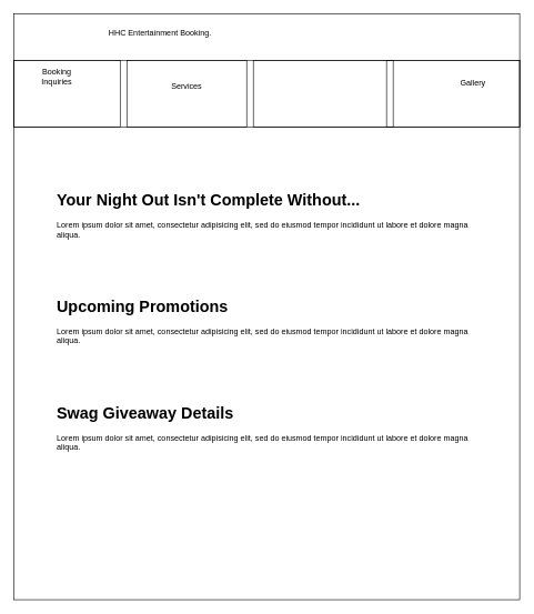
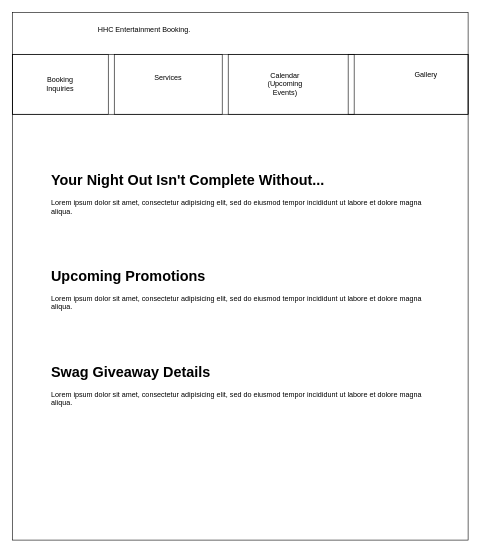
  <mxCell id="0" />
  <mxCell id="1" parent="0" />
  <mxCell id="2" value="" style="rounded=0;whiteSpace=wrap;html=1;fillColor=none;" vertex="1" parent="1"><mxGeometry x="580" y="90" width="200" height="100" as="geometry" /></mxCell>
  <mxCell id="3" value="" style="rounded=0;whiteSpace=wrap;html=1;fillColor=none;" vertex="1" parent="1"><mxGeometry x="20" y="90" width="160" height="100" as="geometry" /></mxCell>
  <mxCell id="4" value="" style="rounded=0;whiteSpace=wrap;html=1;fillColor=none;" vertex="1" parent="1"><mxGeometry x="190" y="90" width="180" height="100" as="geometry" /></mxCell>
  <mxCell id="5" value="" style="rounded=0;whiteSpace=wrap;html=1;fillColor=none;" parent="1" vertex="1"><mxGeometry x="20" y="20" width="760" height="880" as="geometry" /></mxCell>
  <mxCell id="6" value="" style="rounded=0;whiteSpace=wrap;html=1;fillColor=none;" parent="1" vertex="1"><mxGeometry x="20" y="90" width="760" height="100" as="geometry" /></mxCell>
- <mxCell id="7" value="Booking Inquiries" style="text;html=1;strokeColor=none;fillColor=none;align=center;verticalAlign=middle;whiteSpace=wrap;rounded=0;" parent="1" vertex="1"><mxGeometry x="50" y="105" width="70" height="20" as="geometry" /></mxCell>
+ <mxCell id="7" value="Booking Inquiries" style="text;html=1;strokeColor=none;fillColor=none;align=center;verticalAlign=middle;whiteSpace=wrap;rounded=0;" parent="1" vertex="1"><mxGeometry x="65" y="130" width="70" height="20" as="geometry" /></mxCell>
  <mxCell id="8" value="Services" style="text;html=1;strokeColor=none;fillColor=none;align=center;verticalAlign=middle;whiteSpace=wrap;rounded=0;" parent="1" vertex="1"><mxGeometry x="240" y="120" width="80" height="20" as="geometry" /></mxCell>
+ <mxCell id="9" value="Calendar&lt;br&gt;(Upcoming Events)" style="text;html=1;strokeColor=none;fillColor=none;align=center;verticalAlign=middle;whiteSpace=wrap;rounded=0;" parent="1" vertex="1"><mxGeometry x="440" y="130" width="70" height="20" as="geometry" /></mxCell>
  <mxCell id="10" value="Gallery" style="text;html=1;strokeColor=none;fillColor=none;align=center;verticalAlign=middle;whiteSpace=wrap;rounded=0;" parent="1" vertex="1"><mxGeometry x="675" y="115" width="70" height="20" as="geometry" /></mxCell>
  <mxCell id="11" value="HHC Entertainment Booking." style="text;html=1;strokeColor=none;fillColor=none;align=center;verticalAlign=middle;whiteSpace=wrap;rounded=0;" parent="1" vertex="1"><mxGeometry x="70" y="40" width="340" height="20" as="geometry" /></mxCell>
  <mxCell id="12" value="" style="rounded=0;whiteSpace=wrap;html=1;fillColor=none;" vertex="1" parent="1"><mxGeometry x="380" y="90" width="210" height="100" as="geometry" /></mxCell>
  <mxCell id="13" value="&lt;h1&gt;Your Night Out Isn't Complete Without...&lt;/h1&gt;&lt;p&gt;Lorem ipsum dolor sit amet, consectetur adipisicing elit, sed do eiusmod tempor incididunt ut labore et dolore magna aliqua.&lt;/p&gt;" style="text;html=1;strokeColor=none;fillColor=none;spacing=5;spacingTop=-20;whiteSpace=wrap;overflow=hidden;rounded=0;" vertex="1" parent="1"><mxGeometry x="80" y="280" width="640" height="120" as="geometry" /></mxCell>
  <mxCell id="14" value="&lt;h1&gt;Upcoming Promotions&lt;/h1&gt;&lt;p&gt;Lorem ipsum dolor sit amet, consectetur adipisicing elit, sed do eiusmod tempor incididunt ut labore et dolore magna aliqua.&lt;/p&gt;" style="text;html=1;strokeColor=none;fillColor=none;spacing=5;spacingTop=-20;whiteSpace=wrap;overflow=hidden;rounded=0;" vertex="1" parent="1"><mxGeometry x="80" y="440" width="640" height="120" as="geometry" /></mxCell>
  <mxCell id="15" value="&lt;h1&gt;Swag Giveaway Details&lt;/h1&gt;&lt;p&gt;Lorem ipsum dolor sit amet, consectetur adipisicing elit, sed do eiusmod tempor incididunt ut labore et dolore magna aliqua.&lt;/p&gt;" style="text;html=1;strokeColor=none;fillColor=none;spacing=5;spacingTop=-20;whiteSpace=wrap;overflow=hidden;rounded=0;" vertex="1" parent="1"><mxGeometry x="80" y="600" width="640" height="120" as="geometry" /></mxCell>
